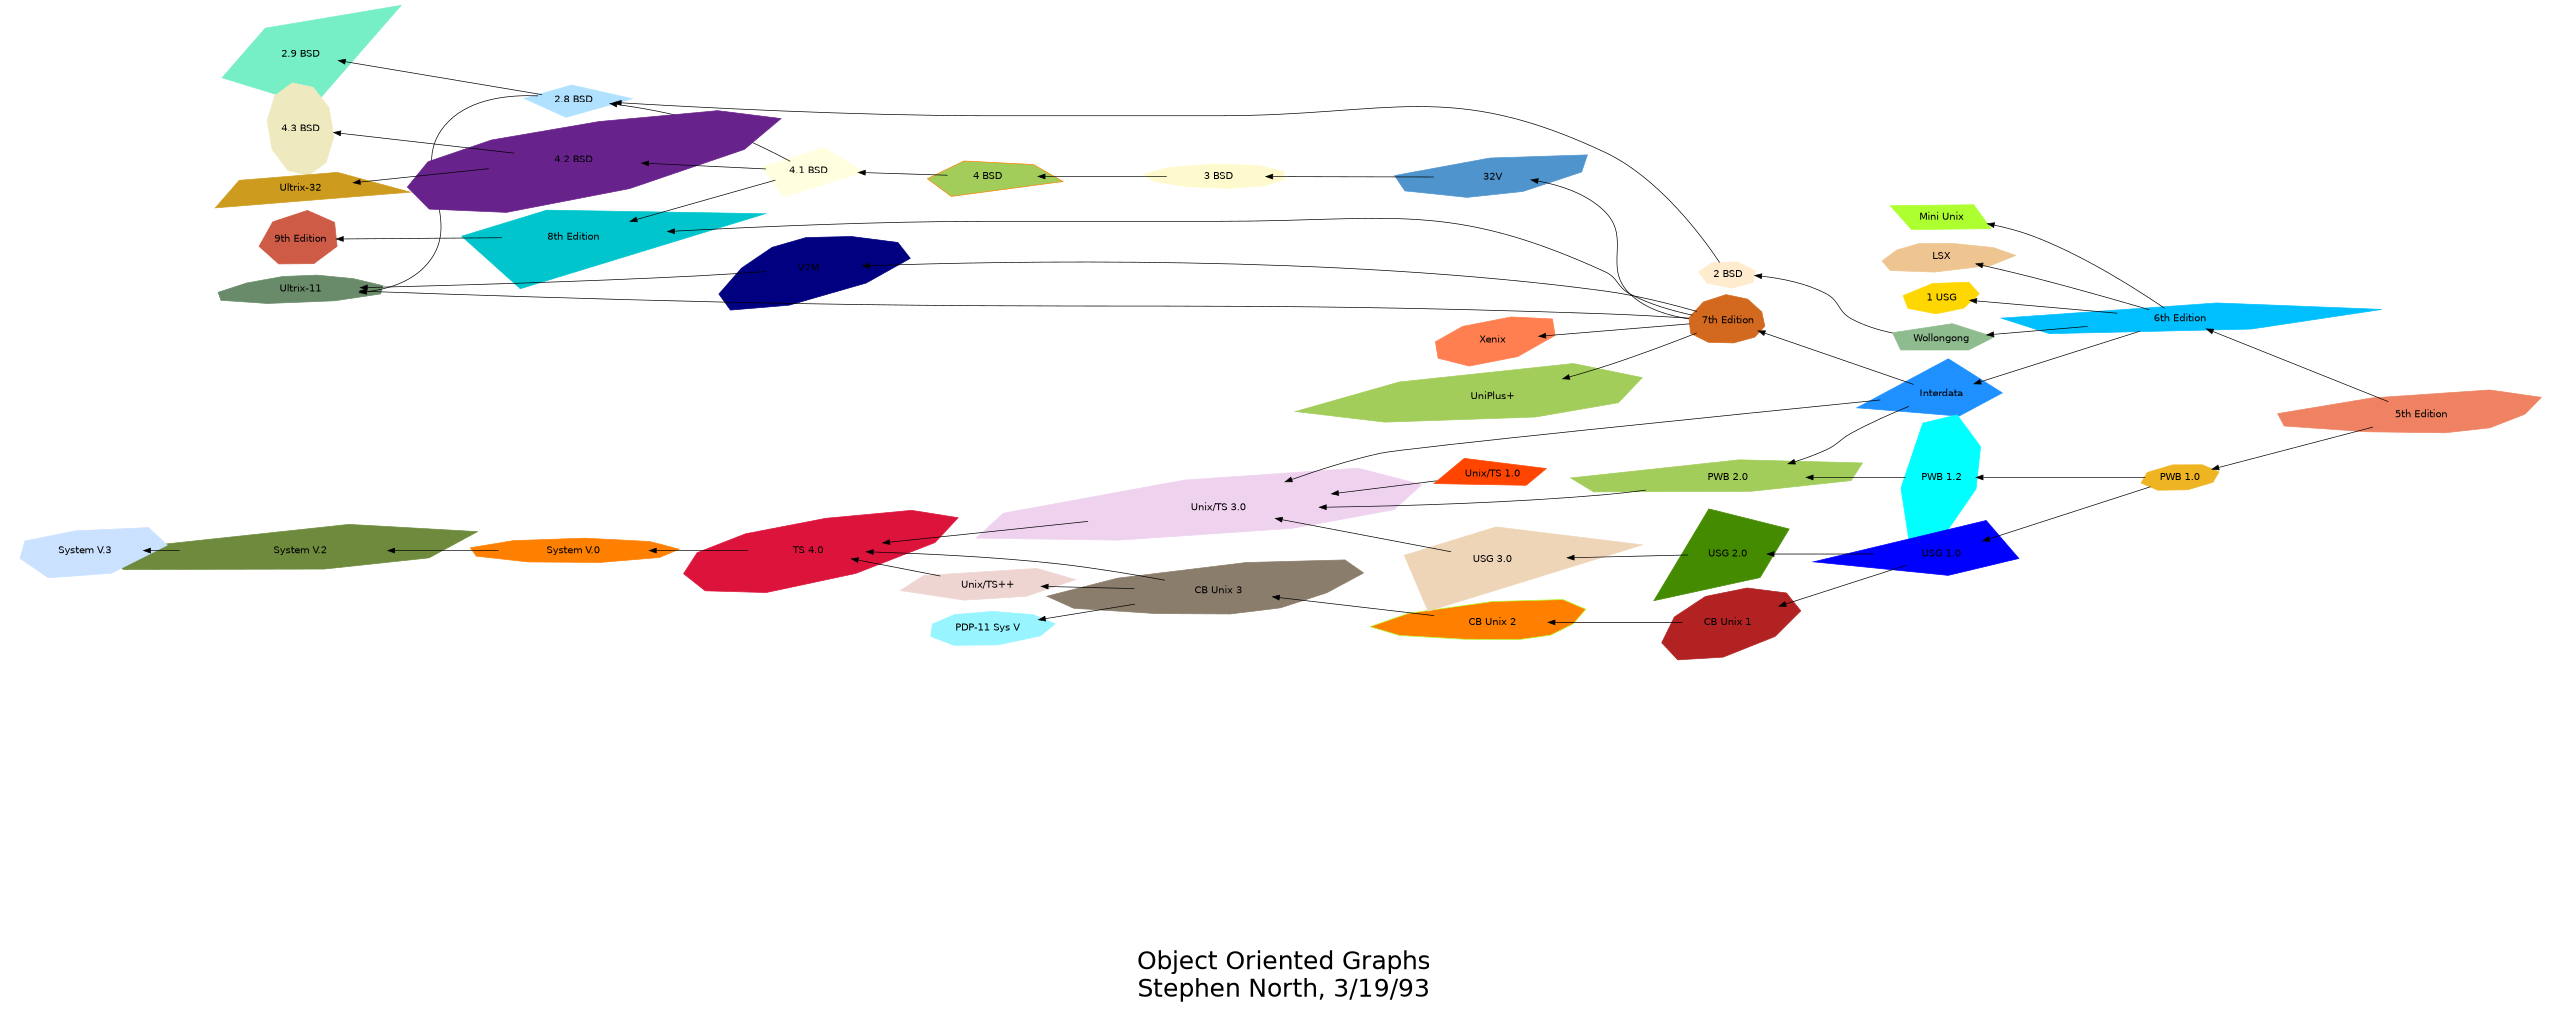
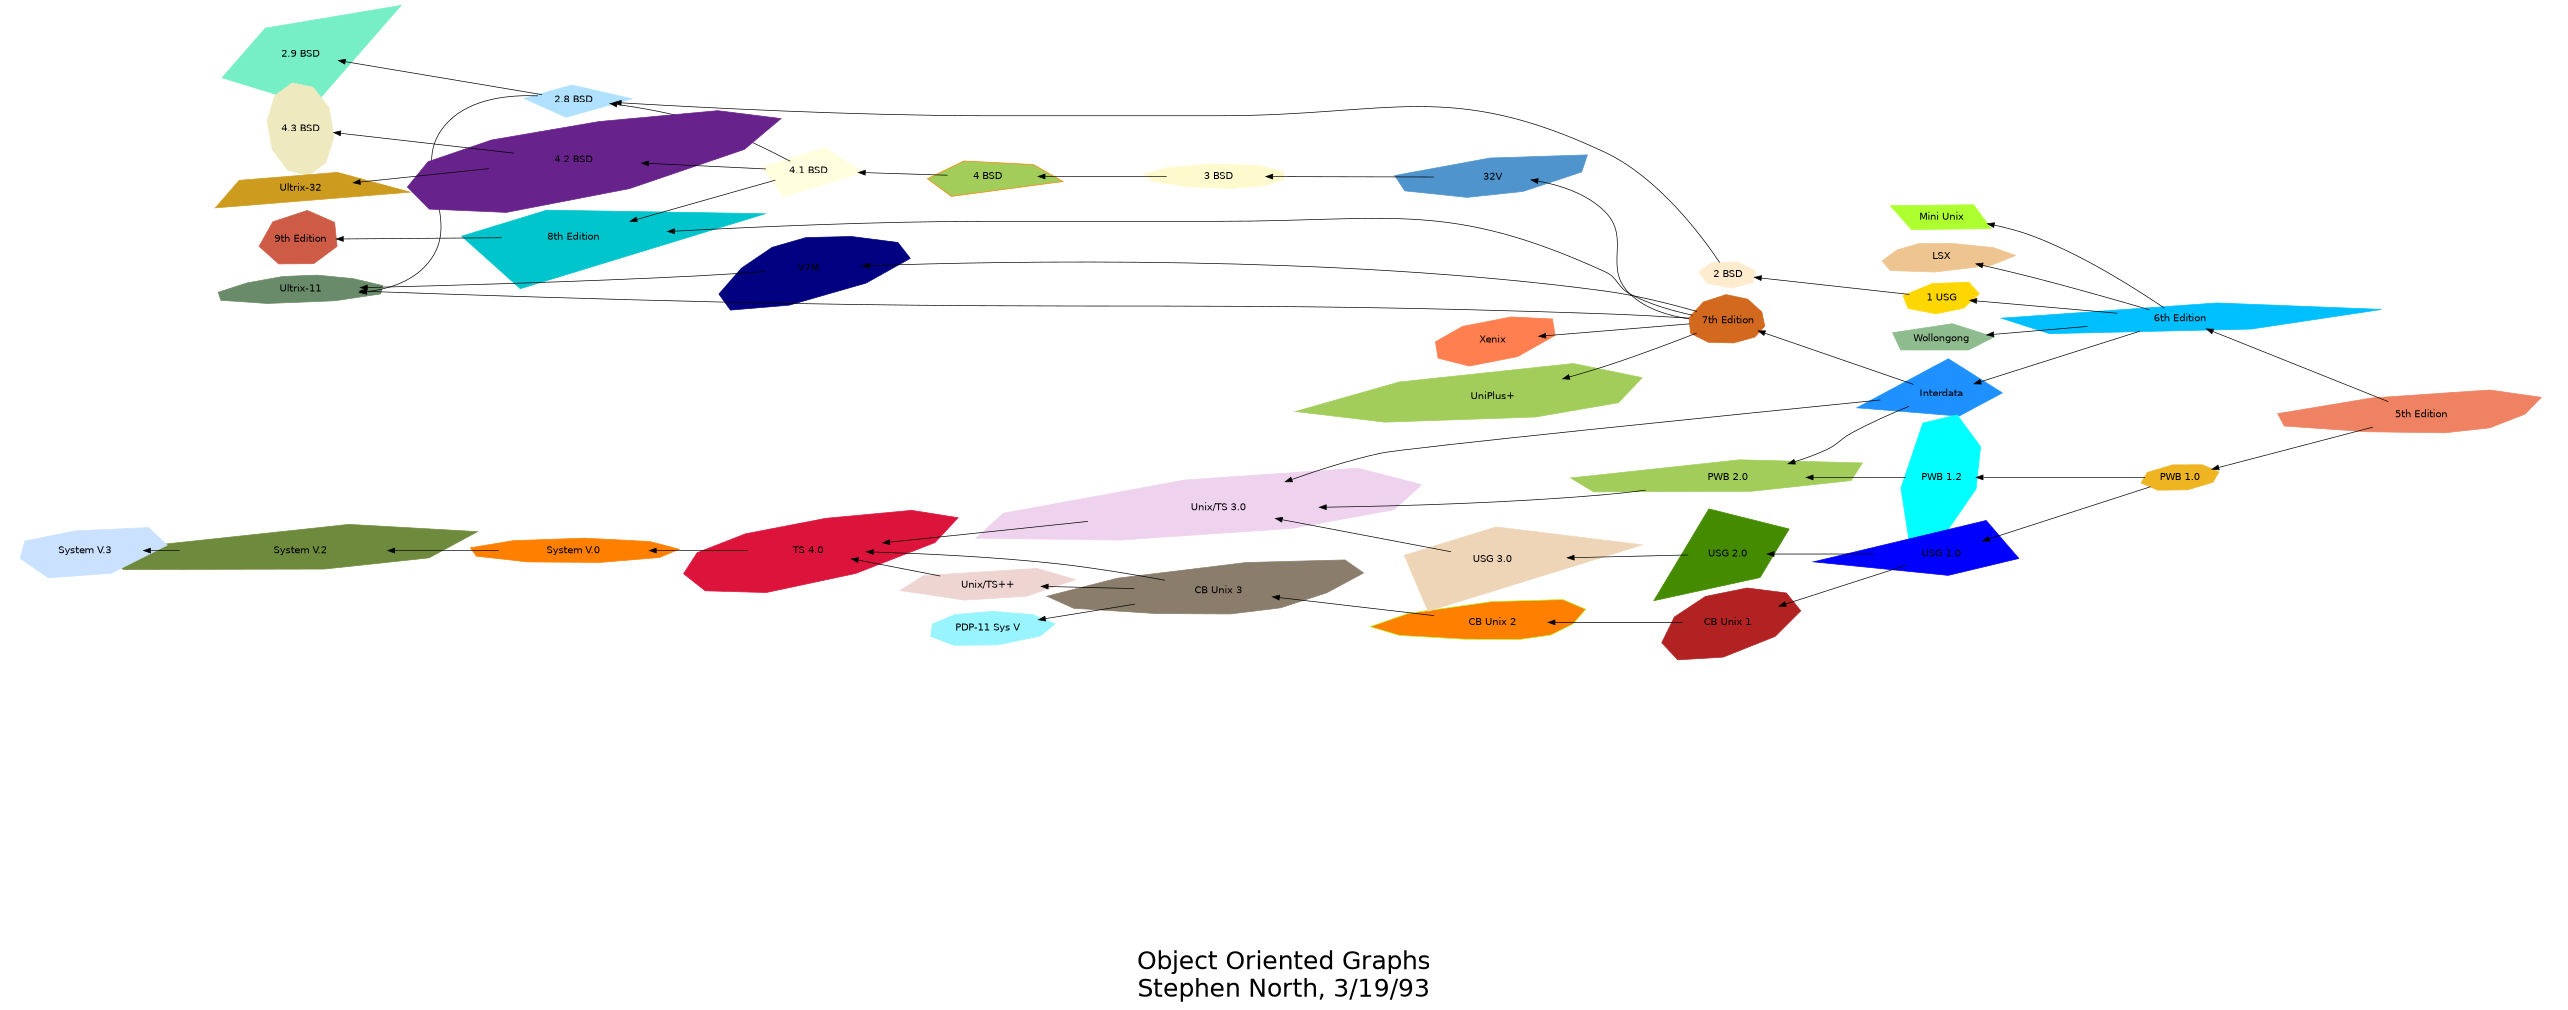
  digraph {
    fontname=Helvetica
    fontsize=36
    label="\n\n\n\nObject Oriented Graphs\nStephen North, 3/19/93"
    rankdir=RL
    node [color=greenyellow fontname=Helvetica orientation=50 shape=polygon sides=4 style=filled]
    "5th Edition" [color=salmon2 distortion=0.936354 height=0.62845 orientation=28 sides=9 skew=-0.126818 width=2.4513]
    "6th Edition" [color=deepskyblue distortion=0.238792 height=0.53832 orientation=11 sides=5 skew=0.995935 width=3.0296]
    "PWB 1.0" [color=goldenrod2 distortion=0.019636 height=0.5066 orientation=79 sides=8 skew=-0.440424 width=1.4853]
    LSX [color=burlywood2 distortion=-0.698271 height=0.53598 orientation=22 sides=9 skew=-0.195492 width=1.2854]
    n5 [color=gold1 distortion=0.265084 height=0.54133 label="1 USG" orientation=26 sides=7 skew=0.403659 width=1.2966]
    "Mini Unix" [distortion=0.039386 height=0.5 orientation=2 skew=-0.461120 width=1.8383]
    Wollongong [color=darkseagreen distortion=0.228564 height=0.5333 orientation=63 sides=5 skew=-0.062846 width=2.0754]
    Interdata [color=dodgerblue1 distortion=0.624013 height=0.704 orientation=56 skew=0.101396 width=2.2595]
    "PWB 1.2" [color=cyan distortion=0.640971 height=0.88033 orientation=84 sides=7 skew=-0.768455 width=1.5343]
    "USG 1.0" [color=blue distortion=0.758942 height=0.69721 orientation=42 skew=0.039886 width=2.5691]
    "2 BSD" [color=blanchedalmond distortion=-0.010661 height=0.51591 orientation=84 sides=7 skew=0.179249 width=1.1823]
    "Unix/TS 3.0" [color=thistle2 distortion=0.731383 height=0.73633 orientation=43 sides=8 skew=-0.824612 width=3.1145]
    "PWB 2.0" [color=darkolivegreen3 distortion=0.592100 height=0.56098 orientation=34 sides=6 skew=-0.719269 width=2.4677]
    "7th Edition" [color=chocolate distortion=0.298417 height=0.64255 orientation=65 sides=10 skew=0.310367 width=1.5756]
    "CB Unix 1" [color=firebrick distortion=-0.348692 height=0.72208 orientation=42 sides=9 skew=0.767058 width=1.9071]
    "USG 2.0" [color=chartreuse4 distortion=0.748625 height=0.77619 orientation=74 skew=-0.647656 width=2.1404]
    "2.8 BSD" [color=lightskyblue1 distortion=-0.239422 height=0.55846 orientation=44 skew=0.053841 width=1.9826]
    "TS 4.0" [color=crimson distortion=-0.641701 height=0.75173 sides=10 skew=-0.952502 width=1.9652]
    "8th Edition" [color=turquoise3 distortion=-0.997093 height=0.80427 skew=-0.061117 width=3.2588]
    "32V" [color=steelblue3 distortion=0.878516 height=0.60598 orientation=19 sides=7 skew=0.592905 width=1.4313]
    V7M [color=navy distortion=-0.960249 height=0.74745 orientation=32 sides=10 skew=0.460424 width=1.464]
    "Ultrix-11" [color=darkseagreen4 distortion=-0.633186 height=0.53138 orientation=10 sides=10 skew=0.333125 width=1.7678]
    Xenix [color=coral distortion=-0.337997 height=0.63729 orientation=52 sides=8 skew=-0.760726 width=1.3725]
    "UniPlus+" [color=darkolivegreen3 distortion=0.788483 height=0.69194 orientation=39 sides=7 skew=-0.526284 width=2.5716]
    "CB Unix 2" [distortion=0.851818 fillcolor=darkorange1 height=0.61186 orientation=32 sides=10 skew=-0.020120 width=2.2509]
    "USG 3.0" [color=bisque2 distortion=-0.848455 height=0.80243 orientation=44 skew=0.267152 width=2.7019]
    "2.9 BSD" [color=aquamarine2 distortion=-0.843381 height=0.80291 orientation=70 skew=-0.601395 width=2.3681]
    "System V.0" [color=darkorange1 distortion=0.021556 height=0.5 orientation=26 sides=9 skew=-0.729938 width=2.3353]
    "9th Edition" [color=coral3 distortion=0.138690 height=0.66083 orientation=55 sides=7 skew=0.554049 width=1.6632]
    "3 BSD" [color=lemonchiffon distortion=0.251820 height=0.5 orientation=18 sides=10 skew=-0.530618 width=1.5586]
    "System V.2" [color=darkolivegreen4 distortion=0.985153 height=0.64346 orientation=33 sides=6 skew=-0.399752 width=3.0494]
    "4 BSD" [color=darkorange1 distortion=-0.772300 fillcolor=darkolivegreen3 height=0.58561 orientation=24 sides=5 skew=-0.028475 width=1.7389]
    "4.1 BSD" [color=lightyellow1 distortion=-0.226170 height=0.6378 orientation=38 skew=0.504053 width=1.9469]
    "4.2 BSD" [color=darkorchid4 distortion=-0.807349 height=0.81143 sides=10 skew=-0.908842 width=2.4777]
    "4.3 BSD" [color=lemonchiffon2 distortion=-0.030619 height=0.77622 orientation=76 sides=10 skew=0.985021 width=1.3478]
    "Ultrix-32" [color=goldenrod3 distortion=-0.644209 height=0.58223 orientation=21 skew=0.307836 width=2.3681]
    "CB Unix 3" [color=bisque4 distortion=0.992237 height=0.674 orientation=29 sides=10 skew=0.256102 width=2.5175]
    "Unix/TS++" [color=mistyrose2 distortion=0.545461 height=0.55238 orientation=16 sides=6 skew=0.313589 width=2.1927]
    "PDP-11 Sys V" [color=cadetblue1 distortion=-0.267769 height=0.55754 orientation=40 sides=9 skew=0.271226 width=2.2825]
-   "Unix/TS 1.0" [color=orangered distortion=0.305594 height=0.5422 orientation=75 skew=0.070516 width=2.2979]
    "System V.3" [color=lightsteelblue1 distortion=-0.687574 height=0.64742 orientation=58 sides=7 skew=-0.180116 width=2.2061]
    "5th Edition" -> "6th Edition"
    "5th Edition" -> "PWB 1.0"
    "6th Edition" -> LSX
    "6th Edition" -> n5
    "6th Edition" -> "Mini Unix"
    "6th Edition" -> Wollongong
    "6th Edition" -> Interdata
    "PWB 1.0" -> "PWB 1.2"
    "PWB 1.0" -> "USG 1.0"
-   Wollongong -> "2 BSD"
+   n5 -> "2 BSD"
    Interdata -> "Unix/TS 3.0"
    Interdata -> "PWB 2.0"
    Interdata -> "7th Edition"
    "PWB 1.2" -> "PWB 2.0"
    "USG 1.0" -> "CB Unix 1"
    "USG 1.0" -> "USG 2.0"
    "2 BSD" -> "2.8 BSD"
    "Unix/TS 3.0" -> "TS 4.0"
    "PWB 2.0" -> "Unix/TS 3.0"
    "7th Edition" -> "8th Edition"
    "7th Edition" -> "32V"
    "7th Edition" -> V7M
    "7th Edition" -> "Ultrix-11"
    "7th Edition" -> Xenix
    "7th Edition" -> "UniPlus+"
    "CB Unix 1" -> "CB Unix 2"
    "USG 2.0" -> "USG 3.0"
    "2.8 BSD" -> "Ultrix-11"
    "2.8 BSD" -> "2.9 BSD"
    "TS 4.0" -> "System V.0"
    "8th Edition" -> "9th Edition"
    "32V" -> "3 BSD"
    V7M -> "Ultrix-11"
    "CB Unix 2" -> "CB Unix 3"
    "USG 3.0" -> "Unix/TS 3.0"
    "System V.0" -> "System V.2"
    "3 BSD" -> "4 BSD"
    "System V.2" -> "System V.3"
    "4 BSD" -> "4.1 BSD"
    "4.1 BSD" -> "2.8 BSD"
    "4.1 BSD" -> "8th Edition"
    "4.1 BSD" -> "4.2 BSD"
    "4.2 BSD" -> "4.3 BSD"
    "4.2 BSD" -> "Ultrix-32"
    "CB Unix 3" -> "TS 4.0"
    "CB Unix 3" -> "Unix/TS++"
    "CB Unix 3" -> "PDP-11 Sys V"
    "Unix/TS++" -> "TS 4.0"
-   "Unix/TS 1.0" -> "Unix/TS 3.0"
  }
